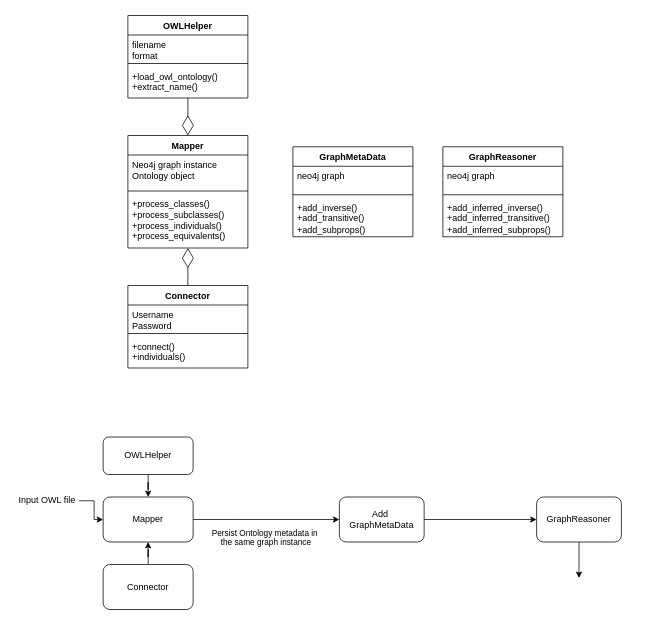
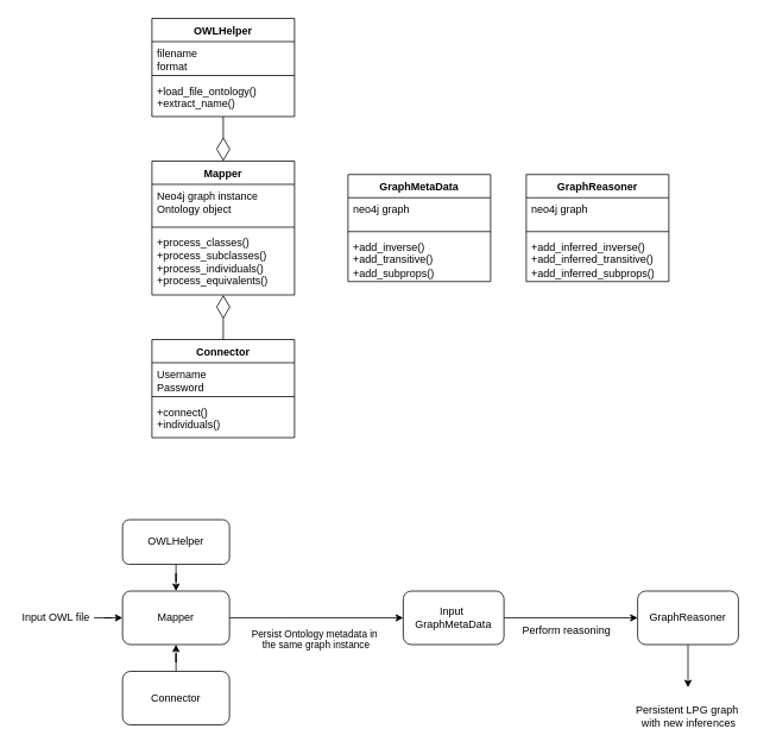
  <mxCell id="0" />
  <mxCell id="1" parent="0" />
  <mxCell id="2" value="Mapper" style="swimlane;fontStyle=1;align=center;verticalAlign=top;childLayout=stackLayout;horizontal=1;startSize=26;horizontalStack=0;resizeParent=1;resizeParentMax=0;resizeLast=0;collapsible=1;marginBottom=0;whiteSpace=wrap;html=1;" vertex="1" parent="1"><mxGeometry x="170" y="180" width="160" height="150" as="geometry" /></mxCell>
  <mxCell id="3" value="Neo4j graph instance&lt;br&gt;Ontology object" style="text;strokeColor=none;fillColor=none;align=left;verticalAlign=top;spacingLeft=4;spacingRight=4;overflow=hidden;rotatable=0;points=[[0,0.5],[1,0.5]];portConstraint=eastwest;whiteSpace=wrap;html=1;" vertex="1" parent="2"><mxGeometry y="26" width="160" height="44" as="geometry" /></mxCell>
  <mxCell id="4" value="" style="line;strokeWidth=1;fillColor=none;align=left;verticalAlign=middle;spacingTop=-1;spacingLeft=3;spacingRight=3;rotatable=0;labelPosition=right;points=[];portConstraint=eastwest;strokeColor=inherit;" vertex="1" parent="2"><mxGeometry y="70" width="160" height="8" as="geometry" /></mxCell>
  <mxCell id="5" value="+process_classes()&lt;div&gt;+process_subclasses()&lt;br&gt;+process_individuals()&lt;br&gt;&lt;/div&gt;&lt;div&gt;+process_equivalents()&lt;/div&gt;" style="text;strokeColor=none;fillColor=none;align=left;verticalAlign=top;spacingLeft=4;spacingRight=4;overflow=hidden;rotatable=0;points=[[0,0.5],[1,0.5]];portConstraint=eastwest;whiteSpace=wrap;html=1;" vertex="1" parent="2"><mxGeometry y="78" width="160" height="72" as="geometry" /></mxCell>
  <mxCell id="6" value="Connector" style="swimlane;fontStyle=1;align=center;verticalAlign=top;childLayout=stackLayout;horizontal=1;startSize=26;horizontalStack=0;resizeParent=1;resizeParentMax=0;resizeLast=0;collapsible=1;marginBottom=0;whiteSpace=wrap;html=1;" vertex="1" parent="1"><mxGeometry x="170" y="380" width="160" height="110" as="geometry" /></mxCell>
  <mxCell id="7" value="Username&lt;div&gt;Password&lt;/div&gt;" style="text;strokeColor=none;fillColor=none;align=left;verticalAlign=top;spacingLeft=4;spacingRight=4;overflow=hidden;rotatable=0;points=[[0,0.5],[1,0.5]];portConstraint=eastwest;whiteSpace=wrap;html=1;" vertex="1" parent="6"><mxGeometry y="26" width="160" height="34" as="geometry" /></mxCell>
  <mxCell id="8" value="" style="line;strokeWidth=1;fillColor=none;align=left;verticalAlign=middle;spacingTop=-1;spacingLeft=3;spacingRight=3;rotatable=0;labelPosition=right;points=[];portConstraint=eastwest;strokeColor=inherit;" vertex="1" parent="6"><mxGeometry y="60" width="160" height="8" as="geometry" /></mxCell>
  <mxCell id="9" value="+connect()&lt;br&gt;+individuals()" style="text;strokeColor=none;fillColor=none;align=left;verticalAlign=top;spacingLeft=4;spacingRight=4;overflow=hidden;rotatable=0;points=[[0,0.5],[1,0.5]];portConstraint=eastwest;whiteSpace=wrap;html=1;" vertex="1" parent="6"><mxGeometry y="68" width="160" height="42" as="geometry" /></mxCell>
  <mxCell id="10" value="OWLHelper" style="swimlane;fontStyle=1;align=center;verticalAlign=top;childLayout=stackLayout;horizontal=1;startSize=26;horizontalStack=0;resizeParent=1;resizeParentMax=0;resizeLast=0;collapsible=1;marginBottom=0;whiteSpace=wrap;html=1;" vertex="1" parent="1"><mxGeometry x="170" y="20" width="160" height="110" as="geometry" /></mxCell>
  <mxCell id="11" value="filename&lt;div&gt;format&lt;/div&gt;" style="text;strokeColor=none;fillColor=none;align=left;verticalAlign=top;spacingLeft=4;spacingRight=4;overflow=hidden;rotatable=0;points=[[0,0.5],[1,0.5]];portConstraint=eastwest;whiteSpace=wrap;html=1;" vertex="1" parent="10"><mxGeometry y="26" width="160" height="34" as="geometry" /></mxCell>
  <mxCell id="12" value="" style="line;strokeWidth=1;fillColor=none;align=left;verticalAlign=middle;spacingTop=-1;spacingLeft=3;spacingRight=3;rotatable=0;labelPosition=right;points=[];portConstraint=eastwest;strokeColor=inherit;" vertex="1" parent="10"><mxGeometry y="60" width="160" height="8" as="geometry" /></mxCell>
- <mxCell id="13" value="+load_owl_ontology()&lt;br&gt;+extract_name()" style="text;strokeColor=none;fillColor=none;align=left;verticalAlign=top;spacingLeft=4;spacingRight=4;overflow=hidden;rotatable=0;points=[[0,0.5],[1,0.5]];portConstraint=eastwest;whiteSpace=wrap;html=1;" vertex="1" parent="10"><mxGeometry y="68" width="160" height="42" as="geometry" /></mxCell>
+ <mxCell id="13" value="+load_file_ontology()&lt;br&gt;+extract_name()" style="text;strokeColor=none;fillColor=none;align=left;verticalAlign=top;spacingLeft=4;spacingRight=4;overflow=hidden;rotatable=0;points=[[0,0.5],[1,0.5]];portConstraint=eastwest;whiteSpace=wrap;html=1;" vertex="1" parent="10"><mxGeometry y="68" width="160" height="42" as="geometry" /></mxCell>
  <mxCell id="14" value="" style="endArrow=diamondThin;endFill=0;endSize=24;html=1;rounded=0;exitX=0.5;exitY=0;exitDx=0;exitDy=0;" edge="1" parent="1" source="6" target="5"><mxGeometry width="160" relative="1" as="geometry"><mxPoint x="360" y="280" as="sourcePoint" /><mxPoint x="520" y="280" as="targetPoint" /></mxGeometry></mxCell>
  <mxCell id="15" value="" style="endArrow=diamondThin;endFill=0;endSize=24;html=1;rounded=0;" edge="1" parent="1" source="10" target="2"><mxGeometry width="160" relative="1" as="geometry"><mxPoint x="360" y="280" as="sourcePoint" /><mxPoint x="520" y="280" as="targetPoint" /></mxGeometry></mxCell>
  <mxCell id="16" value="GraphMetaData" style="swimlane;fontStyle=1;align=center;verticalAlign=top;childLayout=stackLayout;horizontal=1;startSize=26;horizontalStack=0;resizeParent=1;resizeParentMax=0;resizeLast=0;collapsible=1;marginBottom=0;whiteSpace=wrap;html=1;" vertex="1" parent="1"><mxGeometry x="390" y="195" width="160" height="120" as="geometry" /></mxCell>
  <mxCell id="17" value="neo4j graph" style="text;strokeColor=none;fillColor=none;align=left;verticalAlign=top;spacingLeft=4;spacingRight=4;overflow=hidden;rotatable=0;points=[[0,0.5],[1,0.5]];portConstraint=eastwest;whiteSpace=wrap;html=1;" vertex="1" parent="16"><mxGeometry y="26" width="160" height="34" as="geometry" /></mxCell>
  <mxCell id="18" value="" style="line;strokeWidth=1;fillColor=none;align=left;verticalAlign=middle;spacingTop=-1;spacingLeft=3;spacingRight=3;rotatable=0;labelPosition=right;points=[];portConstraint=eastwest;strokeColor=inherit;" vertex="1" parent="16"><mxGeometry y="60" width="160" height="8" as="geometry" /></mxCell>
  <mxCell id="19" value="+add_inverse()&lt;br&gt;+add_transitive()&lt;div&gt;+add_subprops()&lt;/div&gt;" style="text;strokeColor=none;fillColor=none;align=left;verticalAlign=top;spacingLeft=4;spacingRight=4;overflow=hidden;rotatable=0;points=[[0,0.5],[1,0.5]];portConstraint=eastwest;whiteSpace=wrap;html=1;" vertex="1" parent="16"><mxGeometry y="68" width="160" height="52" as="geometry" /></mxCell>
  <mxCell id="20" value="GraphReasoner" style="swimlane;fontStyle=1;align=center;verticalAlign=top;childLayout=stackLayout;horizontal=1;startSize=26;horizontalStack=0;resizeParent=1;resizeParentMax=0;resizeLast=0;collapsible=1;marginBottom=0;whiteSpace=wrap;html=1;" vertex="1" parent="1"><mxGeometry x="590" y="195" width="160" height="120" as="geometry" /></mxCell>
  <mxCell id="21" value="neo4j graph" style="text;strokeColor=none;fillColor=none;align=left;verticalAlign=top;spacingLeft=4;spacingRight=4;overflow=hidden;rotatable=0;points=[[0,0.5],[1,0.5]];portConstraint=eastwest;whiteSpace=wrap;html=1;" vertex="1" parent="20"><mxGeometry y="26" width="160" height="34" as="geometry" /></mxCell>
  <mxCell id="22" value="" style="line;strokeWidth=1;fillColor=none;align=left;verticalAlign=middle;spacingTop=-1;spacingLeft=3;spacingRight=3;rotatable=0;labelPosition=right;points=[];portConstraint=eastwest;strokeColor=inherit;" vertex="1" parent="20"><mxGeometry y="60" width="160" height="8" as="geometry" /></mxCell>
  <mxCell id="23" value="+add_inferred_inverse()&lt;br&gt;+add_inferred_transitive()&lt;div&gt;+add_inferred_subprops()&lt;/div&gt;" style="text;strokeColor=none;fillColor=none;align=left;verticalAlign=top;spacingLeft=4;spacingRight=4;overflow=hidden;rotatable=0;points=[[0,0.5],[1,0.5]];portConstraint=eastwest;whiteSpace=wrap;html=1;" vertex="1" parent="20"><mxGeometry y="68" width="160" height="52" as="geometry" /></mxCell>
  <mxCell id="24" style="edgeStyle=orthogonalEdgeStyle;rounded=0;orthogonalLoop=1;jettySize=auto;html=1;" edge="1" parent="1" source="26" target="32"><mxGeometry relative="1" as="geometry"><Array as="points"><mxPoint x="317" y="692" /><mxPoint x="317" y="692" /></Array></mxGeometry></mxCell>
  <mxCell id="25" value="Persist Ontology metadata in&amp;nbsp;&lt;div&gt;the same graph instance&lt;div&gt;&lt;br&gt;&lt;/div&gt;&lt;/div&gt;" style="edgeLabel;html=1;align=center;verticalAlign=middle;resizable=0;points=[];" vertex="1" connectable="0" parent="24"><mxGeometry x="0.036" relative="1" as="geometry"><mxPoint x="-5" y="30" as="offset" /></mxGeometry></mxCell>
  <mxCell id="26" value="Mapper" style="rounded=1;whiteSpace=wrap;html=1;" vertex="1" parent="1"><mxGeometry x="137" y="662" width="120" height="60" as="geometry" /></mxCell>
  <mxCell id="27" style="edgeStyle=orthogonalEdgeStyle;rounded=0;orthogonalLoop=1;jettySize=auto;html=1;" edge="1" parent="1" source="28" target="26"><mxGeometry relative="1" as="geometry" /></mxCell>
  <mxCell id="28" value="Connector" style="rounded=1;whiteSpace=wrap;html=1;" vertex="1" parent="1"><mxGeometry x="137" y="752" width="120" height="60" as="geometry" /></mxCell>
  <mxCell id="29" style="edgeStyle=orthogonalEdgeStyle;rounded=0;orthogonalLoop=1;jettySize=auto;html=1;" edge="1" parent="1" source="30" target="26"><mxGeometry relative="1" as="geometry" /></mxCell>
  <mxCell id="30" value="OWLHelper" style="rounded=1;whiteSpace=wrap;html=1;" vertex="1" parent="1"><mxGeometry x="137" y="582" width="120" height="50" as="geometry" /></mxCell>
  <mxCell id="31" style="edgeStyle=orthogonalEdgeStyle;rounded=0;orthogonalLoop=1;jettySize=auto;html=1;entryX=0;entryY=0.5;entryDx=0;entryDy=0;" edge="1" parent="1" source="32" target="34"><mxGeometry relative="1" as="geometry" /></mxCell>
- <mxCell id="32" value="Add&amp;nbsp;&lt;div&gt;GraphMetaData&lt;/div&gt;" style="rounded=1;whiteSpace=wrap;html=1;" vertex="1" parent="1"><mxGeometry x="452" y="662" width="113" height="60" as="geometry" /></mxCell>
+ <mxCell id="32" value="Input&amp;nbsp;&lt;div&gt;GraphMetaData&lt;/div&gt;" style="rounded=1;whiteSpace=wrap;html=1;" vertex="1" parent="1"><mxGeometry x="452" y="662" width="113" height="60" as="geometry" /></mxCell>
  <mxCell id="33" style="edgeStyle=orthogonalEdgeStyle;rounded=0;orthogonalLoop=1;jettySize=auto;html=1;" edge="1" parent="1" source="34"><mxGeometry relative="1" as="geometry"><mxPoint x="771.5" y="770" as="targetPoint" /></mxGeometry></mxCell>
  <mxCell id="34" value="GraphReasoner" style="rounded=1;whiteSpace=wrap;html=1;" vertex="1" parent="1"><mxGeometry x="715" y="662" width="113" height="60" as="geometry" /></mxCell>
+ <mxCell id="35" value="Perform reasoning" style="text;html=1;align=center;verticalAlign=middle;resizable=0;points=[];autosize=1;strokeColor=none;fillColor=none;" vertex="1" parent="1"><mxGeometry x="575" y="692" width="120" height="30" as="geometry" /></mxCell>
  <mxCell id="36" style="edgeStyle=orthogonalEdgeStyle;rounded=0;orthogonalLoop=1;jettySize=auto;html=1;" edge="1" parent="1" source="37" target="26"><mxGeometry relative="1" as="geometry" /></mxCell>
- <mxCell id="37" value="Input OWL file" style="text;html=1;align=center;verticalAlign=middle;whiteSpace=wrap;rounded=0;" vertex="1" parent="1"><mxGeometry x="20" y="652" width="85" height="30" as="geometry" /></mxCell>
+ <mxCell id="37" value="Input OWL file" style="text;html=1;align=center;verticalAlign=middle;whiteSpace=wrap;rounded=0;" vertex="1" parent="1"><mxGeometry x="20" y="677" width="85" height="30" as="geometry" /></mxCell>
+ <mxCell id="38" value="Persistent LPG graph&amp;nbsp;&lt;div&gt;with new inferences&lt;/div&gt;" style="text;html=1;align=center;verticalAlign=middle;resizable=0;points=[];autosize=1;strokeColor=none;fillColor=none;" vertex="1" parent="1"><mxGeometry x="701.5" y="783" width="140" height="40" as="geometry" /></mxCell>
